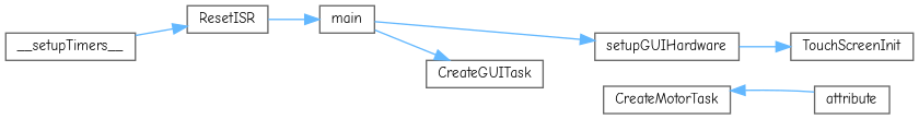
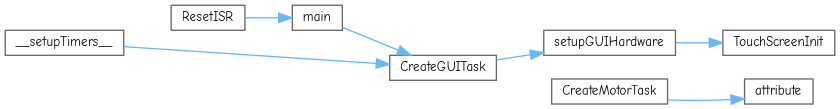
  digraph {
    fontname="Comic Neue"
    rankdir=RL
    node [color=grey40 fillcolor=white fontname="Comic Neue" fontsize=10 shape=box style=filled]
    edge [color=steelblue1 dir=back fontname="Comic Neue" fontsize=10 labelfontname=Helvetica labelfontsize=10 style=solid]
    n1 [height=0.2 label=attribute width=0.4]
    n2 [height=0.2 label=CreateMotorTask width=0.4]
    n3 [height=0.2 label=TouchScreenInit width=0.4]
    n4 [height=0.2 label=setupGUIHardware width=0.4]
    n5 [height=0.2 label=main width=0.4]
    n6 [height=0.2 label=ResetISR width=0.4]
    n7 [height=0.2 label=__setupTimers__ width=0.4]
    n8 [height=0.2 label=CreateGUITask width=0.4]
-   n2 -> n1
+   n1 -> n2
    n3 -> n4
-   n4 -> n5
+   n4 -> n8
    n5 -> n6
-   n6 -> n7
+   n8 -> n7
    n8 -> n5
  }
